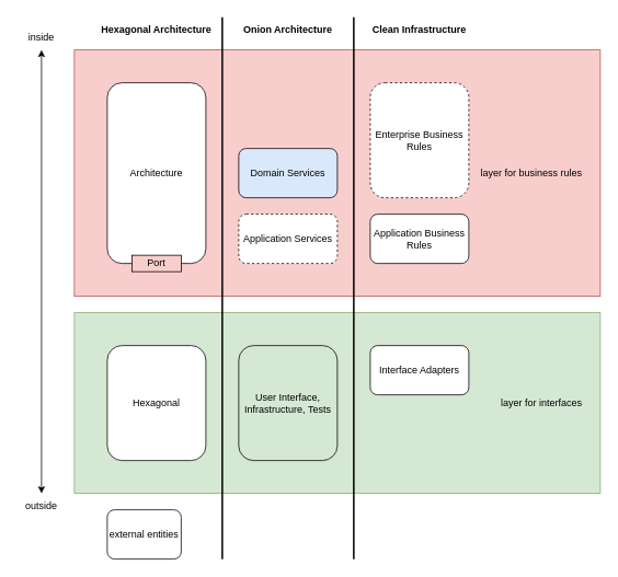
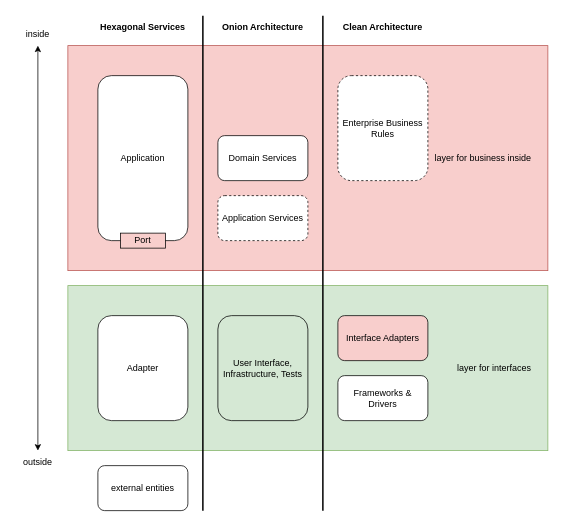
  <mxCell id="0" />
  <mxCell id="1" parent="0" />
- <mxCell id="2" value="layer for business rules" style="rounded=0;whiteSpace=wrap;html=1;fillColor=#f8cecc;strokeColor=#b85450;align=right;spacingLeft=20;spacingRight=20;" parent="1" vertex="1"><mxGeometry x="90" y="60" width="640" height="300" as="geometry" /></mxCell>
- <mxCell id="3" value="Architecture" style="rounded=1;whiteSpace=wrap;html=1;" parent="1" vertex="1"><mxGeometry x="130" y="100" width="120" height="220" as="geometry" /></mxCell>
- <mxCell id="4" value="Domain Services" style="rounded=1;whiteSpace=wrap;html=1;fillColor=#dae8fc;" parent="1" vertex="1"><mxGeometry x="290" y="180" width="120" height="60" as="geometry" /></mxCell>
+ <mxCell id="2" value="layer for business inside" style="rounded=0;whiteSpace=wrap;html=1;fillColor=#f8cecc;strokeColor=#b85450;align=right;spacingLeft=20;spacingRight=20;" parent="1" vertex="1"><mxGeometry x="90" y="60" width="640" height="300" as="geometry" /></mxCell>
+ <mxCell id="3" value="Application" style="rounded=1;whiteSpace=wrap;html=1;" parent="1" vertex="1"><mxGeometry x="130" y="100" width="120" height="220" as="geometry" /></mxCell>
+ <mxCell id="4" value="Domain Services" style="rounded=1;whiteSpace=wrap;html=1;" parent="1" vertex="1"><mxGeometry x="290" y="180" width="120" height="60" as="geometry" /></mxCell>
  <mxCell id="5" value="Application Services" style="rounded=1;whiteSpace=wrap;html=1;dashed=1;" parent="1" vertex="1"><mxGeometry x="290" y="260" width="120" height="60" as="geometry" /></mxCell>
  <mxCell id="6" value="Enterprise Business Rules" style="rounded=1;whiteSpace=wrap;html=1;dashed=1;" parent="1" vertex="1"><mxGeometry x="450" y="100" width="120" height="140" as="geometry" /></mxCell>
- <mxCell id="7" value="Application Business Rules" style="rounded=1;whiteSpace=wrap;html=1;" parent="1" vertex="1"><mxGeometry x="450" y="260" width="120" height="60" as="geometry" /></mxCell>
  <mxCell id="8" value="layer for interfaces" style="rounded=0;whiteSpace=wrap;html=1;fillColor=#d5e8d4;strokeColor=#82b366;align=right;spacingLeft=20;spacingRight=20;" parent="1" vertex="1"><mxGeometry x="90" y="380" width="640" height="220" as="geometry" /></mxCell>
- <mxCell id="9" value="Hexagonal" style="rounded=1;whiteSpace=wrap;html=1;" parent="1" vertex="1"><mxGeometry x="130" y="420" width="120" height="140" as="geometry" /></mxCell>
+ <mxCell id="9" value="Adapter" style="rounded=1;whiteSpace=wrap;html=1;" parent="1" vertex="1"><mxGeometry x="130" y="420" width="120" height="140" as="geometry" /></mxCell>
  <mxCell id="10" value="User Interface, Infrastructure, Tests" style="rounded=1;whiteSpace=wrap;html=1;fillColor=#d5e8d4;" parent="1" vertex="1"><mxGeometry x="290" y="420" width="120" height="140" as="geometry" /></mxCell>
- <mxCell id="11" value="Interface Adapters" style="rounded=1;whiteSpace=wrap;html=1;" parent="1" vertex="1"><mxGeometry x="450" y="420" width="120" height="60" as="geometry" /></mxCell>
+ <mxCell id="11" value="Interface Adapters" style="rounded=1;whiteSpace=wrap;html=1;fillColor=#f8cecc;" parent="1" vertex="1"><mxGeometry x="450" y="420" width="120" height="60" as="geometry" /></mxCell>
+ <mxCell id="12" value="Frameworks &amp;amp; Drivers" style="rounded=1;whiteSpace=wrap;html=1;" parent="1" vertex="1"><mxGeometry x="450" y="500" width="120" height="60" as="geometry" /></mxCell>
  <mxCell id="13" value="" style="line;strokeWidth=2;direction=south;html=1;" parent="1" vertex="1"><mxGeometry x="250" y="20" width="40" height="660" as="geometry" /></mxCell>
  <mxCell id="14" value="" style="line;strokeWidth=2;direction=south;html=1;" parent="1" vertex="1"><mxGeometry x="410" y="20" width="40" height="660" as="geometry" /></mxCell>
  <mxCell id="15" value="Port" style="rounded=0;whiteSpace=wrap;html=1;fillColor=#f8cecc;" parent="1" vertex="1"><mxGeometry x="160" y="310" width="60" height="20" as="geometry" /></mxCell>
- <mxCell id="16" value="Hexagonal Architecture" style="text;html=1;strokeColor=none;fillColor=none;align=center;verticalAlign=middle;whiteSpace=wrap;rounded=0;fontStyle=1" parent="1" vertex="1"><mxGeometry x="110" y="20" width="160" height="30" as="geometry" /></mxCell>
+ <mxCell id="16" value="Hexagonal Services" style="text;html=1;strokeColor=none;fillColor=none;align=center;verticalAlign=middle;whiteSpace=wrap;rounded=0;fontStyle=1" parent="1" vertex="1"><mxGeometry x="110" y="20" width="160" height="30" as="geometry" /></mxCell>
  <mxCell id="17" value="Onion Architecture" style="text;html=1;strokeColor=none;fillColor=none;align=center;verticalAlign=middle;whiteSpace=wrap;rounded=0;fontStyle=1" parent="1" vertex="1"><mxGeometry x="270" y="20" width="160" height="30" as="geometry" /></mxCell>
- <mxCell id="18" value="Clean Infrastructure" style="text;html=1;strokeColor=none;fillColor=none;align=center;verticalAlign=middle;whiteSpace=wrap;rounded=0;fontStyle=1" parent="1" vertex="1"><mxGeometry x="430" y="20" width="160" height="30" as="geometry" /></mxCell>
- <mxCell id="19" value="external entities" style="rounded=1;whiteSpace=wrap;html=1;" parent="1" vertex="1"><mxGeometry x="130" y="620" width="90" height="60" as="geometry" /></mxCell>
+ <mxCell id="18" value="Clean Architecture" style="text;html=1;strokeColor=none;fillColor=none;align=center;verticalAlign=middle;whiteSpace=wrap;rounded=0;fontStyle=1" parent="1" vertex="1"><mxGeometry x="430" y="20" width="160" height="30" as="geometry" /></mxCell>
+ <mxCell id="19" value="external entities" style="rounded=1;whiteSpace=wrap;html=1;" parent="1" vertex="1"><mxGeometry x="130" y="620" width="120" height="60" as="geometry" /></mxCell>
  <mxCell id="20" value="" style="endArrow=classic;startArrow=classic;html=1;rounded=0;" edge="1" parent="1"><mxGeometry width="50" height="50" relative="1" as="geometry"><mxPoint x="50" y="600" as="sourcePoint" /><mxPoint x="50" y="60" as="targetPoint" /></mxGeometry></mxCell>
  <mxCell id="21" value="inside" style="text;html=1;strokeColor=none;fillColor=none;align=center;verticalAlign=middle;whiteSpace=wrap;rounded=0;" vertex="1" parent="1"><mxGeometry x="20" y="30" width="60" height="30" as="geometry" /></mxCell>
  <mxCell id="22" value="outside" style="text;html=1;strokeColor=none;fillColor=none;align=center;verticalAlign=middle;whiteSpace=wrap;rounded=0;" vertex="1" parent="1"><mxGeometry x="20" y="600" width="60" height="30" as="geometry" /></mxCell>
